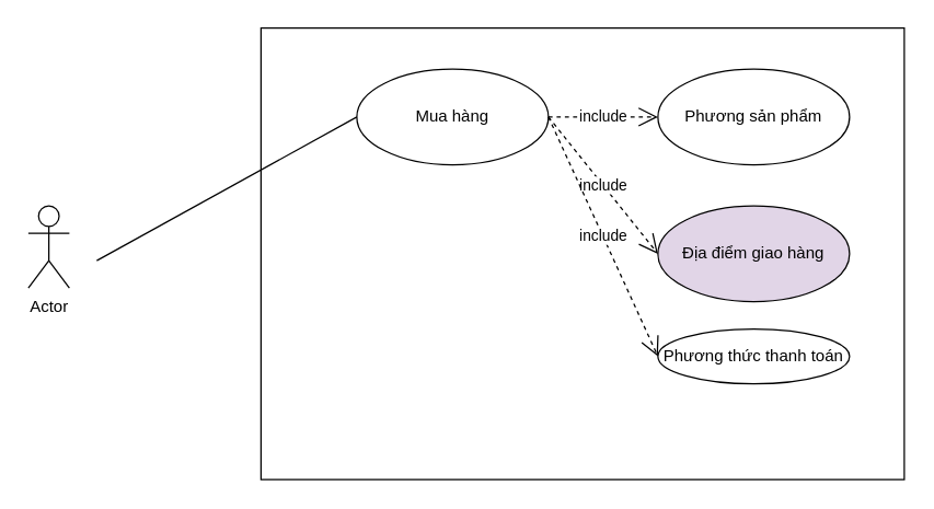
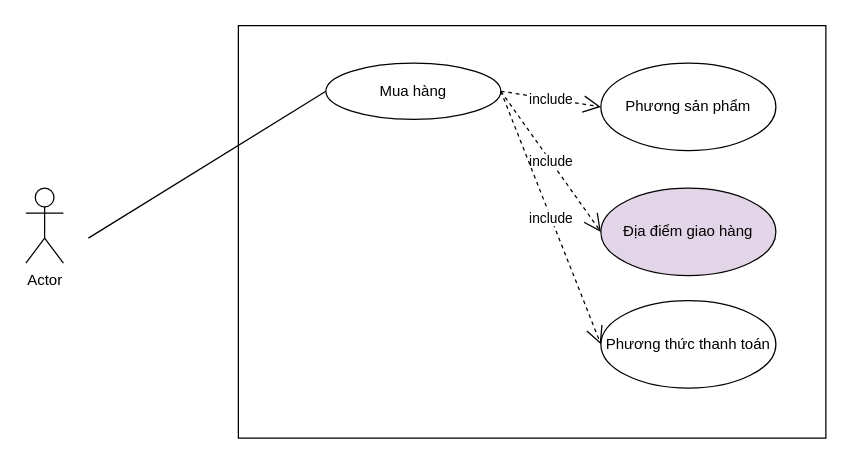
  <mxCell id="0" />
  <mxCell id="1" parent="0" />
  <mxCell id="2" value="Actor" style="shape=umlActor;verticalLabelPosition=bottom;verticalAlign=top;html=1;" vertex="1" parent="1"><mxGeometry x="20" y="150" width="30" height="60" as="geometry" /></mxCell>
  <mxCell id="3" value="" style="rounded=0;whiteSpace=wrap;html=1;fillColor=none;" vertex="1" parent="1"><mxGeometry x="190" y="20" width="470" height="330" as="geometry" /></mxCell>
- <mxCell id="4" value="Mua hàng" style="ellipse;whiteSpace=wrap;html=1;" vertex="1" parent="1"><mxGeometry x="260" y="50" width="140" height="70" as="geometry" /></mxCell>
+ <mxCell id="4" value="Mua hàng" style="ellipse;whiteSpace=wrap;html=1;" vertex="1" parent="1"><mxGeometry x="260" y="50" width="140" height="45" as="geometry" /></mxCell>
  <mxCell id="5" value="Phương sản phẩm" style="ellipse;whiteSpace=wrap;html=1;" vertex="1" parent="1"><mxGeometry x="480" y="50" width="140" height="70" as="geometry" /></mxCell>
  <mxCell id="6" value="Địa điểm giao hàng" style="ellipse;whiteSpace=wrap;html=1;fillColor=#e1d5e7;" vertex="1" parent="1"><mxGeometry x="480" y="150" width="140" height="70" as="geometry" /></mxCell>
- <mxCell id="7" value="Phương thức thanh toán" style="ellipse;whiteSpace=wrap;html=1;" vertex="1" parent="1"><mxGeometry x="480" y="240" width="140" height="40" as="geometry" /></mxCell>
+ <mxCell id="7" value="Phương thức thanh toán" style="ellipse;whiteSpace=wrap;html=1;" vertex="1" parent="1"><mxGeometry x="480" y="240" width="140" height="70" as="geometry" /></mxCell>
  <mxCell id="8" value="include" style="endArrow=open;endSize=12;dashed=1;html=1;rounded=0;exitX=1;exitY=0.5;exitDx=0;exitDy=0;entryX=0;entryY=0.5;entryDx=0;entryDy=0;" edge="1" parent="1" source="4" target="5"><mxGeometry width="160" relative="1" as="geometry"><mxPoint x="290" y="140" as="sourcePoint" /><mxPoint x="450" y="140" as="targetPoint" /></mxGeometry></mxCell>
  <mxCell id="9" value="include" style="endArrow=open;endSize=12;dashed=1;html=1;rounded=0;entryX=0;entryY=0.5;entryDx=0;entryDy=0;exitX=1;exitY=0.5;exitDx=0;exitDy=0;" edge="1" parent="1" source="4" target="6"><mxGeometry width="160" relative="1" as="geometry"><mxPoint x="400" y="90" as="sourcePoint" /><mxPoint x="490" y="95" as="targetPoint" /></mxGeometry></mxCell>
  <mxCell id="10" value="include" style="endArrow=open;endSize=12;dashed=1;html=1;rounded=0;entryX=0;entryY=0.5;entryDx=0;entryDy=0;exitX=1;exitY=0.5;exitDx=0;exitDy=0;" edge="1" parent="1" source="4" target="7"><mxGeometry width="160" relative="1" as="geometry"><mxPoint x="370" y="170" as="sourcePoint" /><mxPoint x="530" y="170" as="targetPoint" /></mxGeometry></mxCell>
  <mxCell id="11" value="" style="endArrow=none;html=1;rounded=0;entryX=0;entryY=0.5;entryDx=0;entryDy=0;" edge="1" parent="1" target="4"><mxGeometry width="50" height="50" relative="1" as="geometry"><mxPoint x="70" y="190" as="sourcePoint" /><mxPoint x="440" y="190" as="targetPoint" /></mxGeometry></mxCell>
